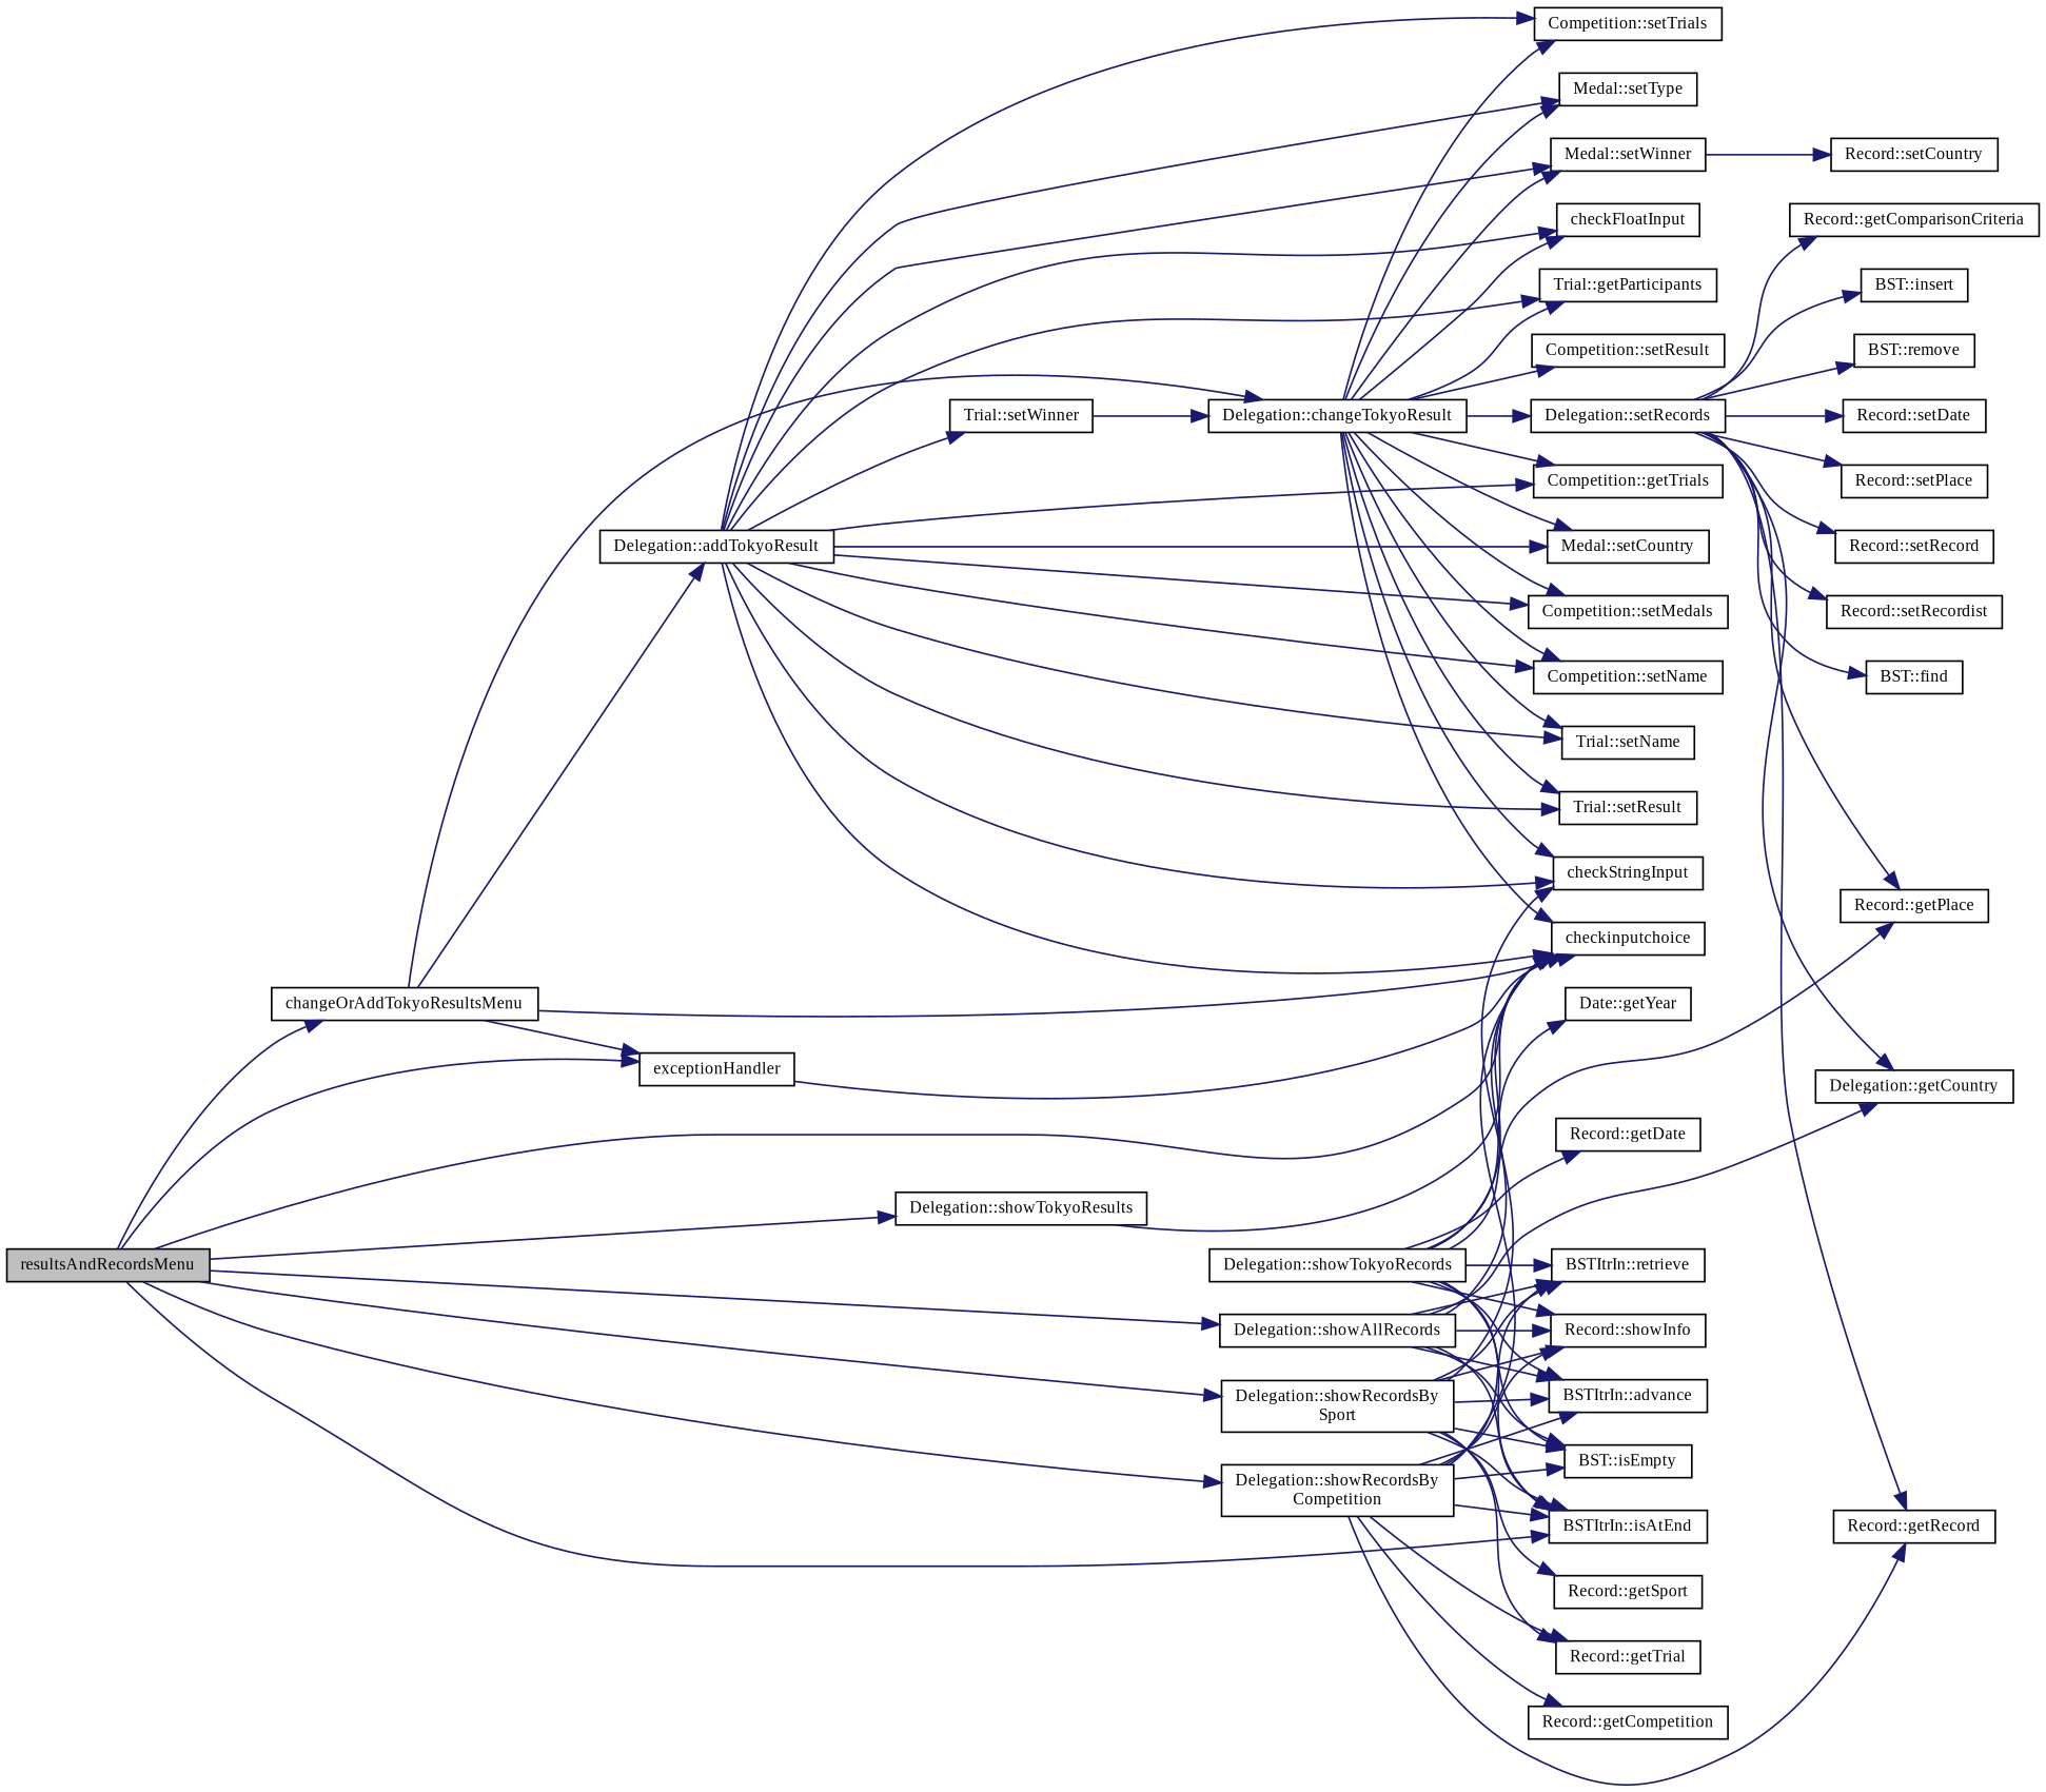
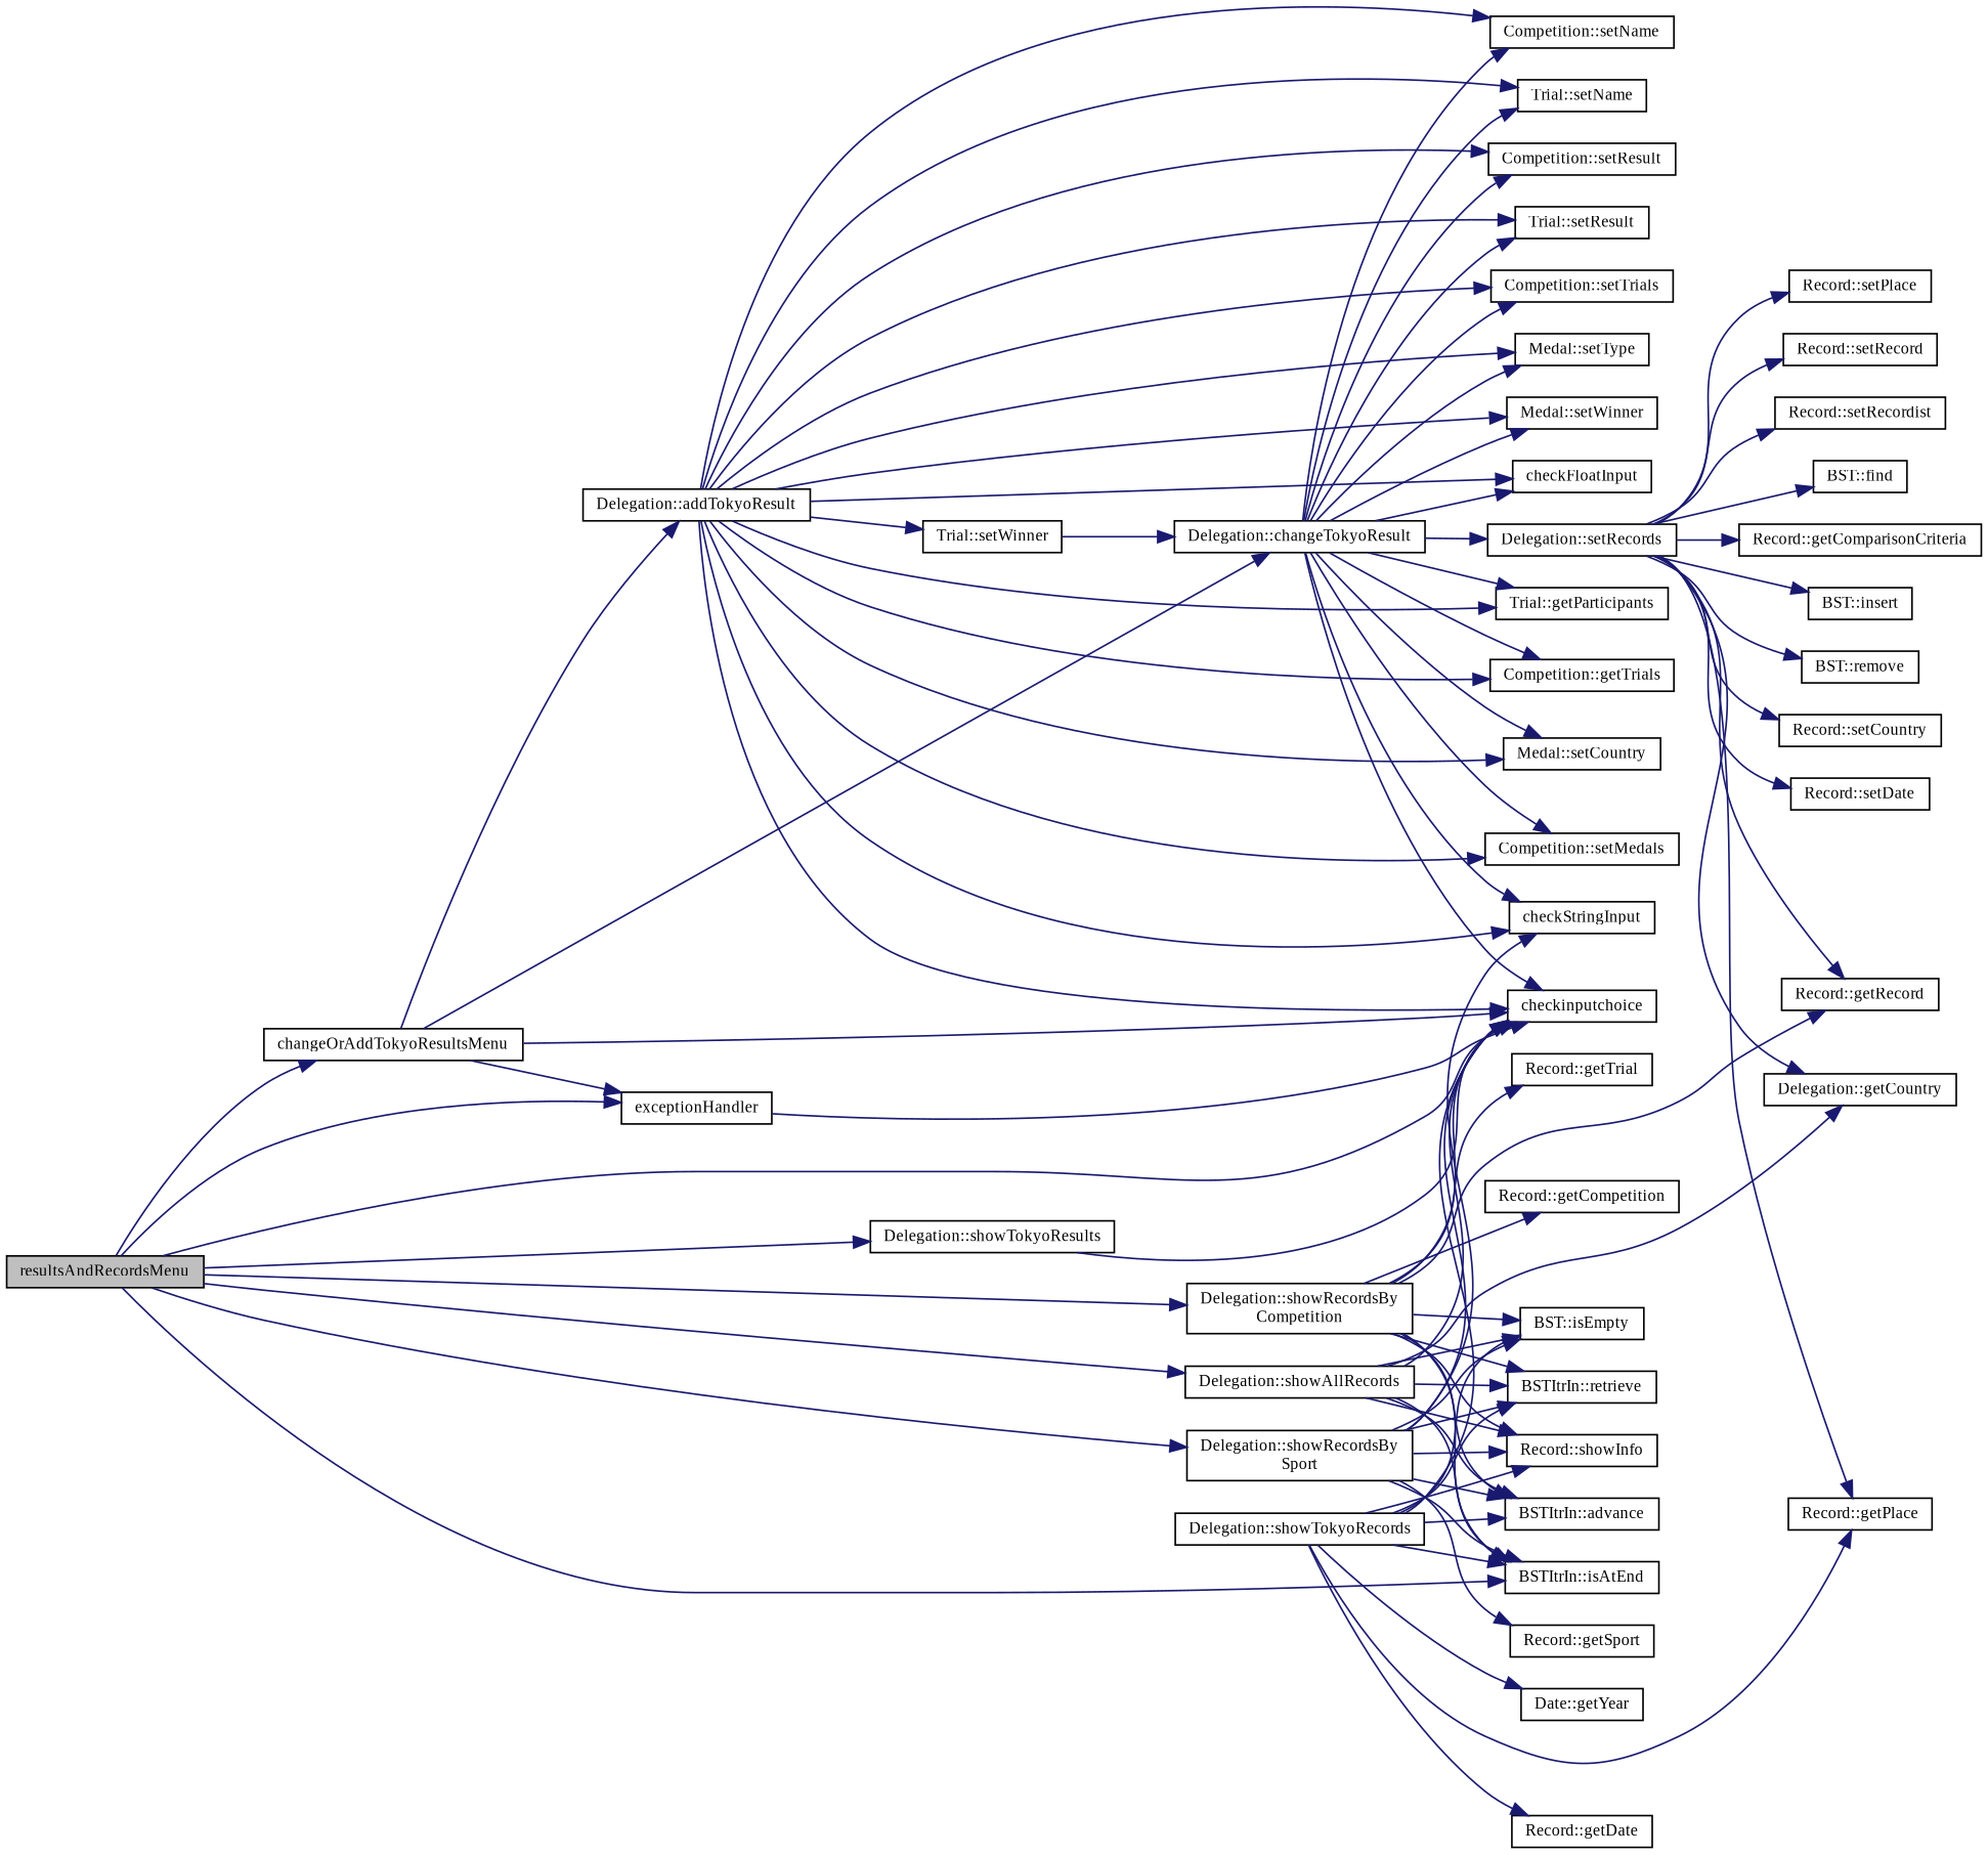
  digraph {
    fontname="Liberation Serif"
    rankdir=LR
    node [color=black fillcolor=white fontname="Liberation Serif" fontsize=10 shape=record style=filled]
    edge [color=midnightblue fontname="Liberation Serif" fontsize=10 labelfontname=Helvetica labelfontsize=10 style=solid]
    n1 [fillcolor=grey75 fontcolor=black height=0.2 label=resultsAndRecordsMenu width=0.4]
    n2 [height=0.2 label=changeOrAddTokyoResultsMenu width=0.4]
    n3 [height=0.2 label=checkinputchoice width=0.4]
    n4 [height=0.2 label=exceptionHandler width=0.4]
    n5 [height=0.2 label="Delegation::showAllRecords" width=0.4]
    n6 [height=0.2 label="Delegation::showRecordsBy\lCompetition" width=0.4]
    n7 [height=0.2 label="Delegation::showRecordsBy\lSport" width=0.4]
    n8 [height=0.2 label="Delegation::showTokyoResults" width=0.4]
    n9 [height=0.2 label="BSTItrIn::isAtEnd" width=0.4]
    n10 [height=0.2 label="Delegation::addTokyoResult" width=0.4]
    n11 [height=0.2 label="Delegation::changeTokyoResult" width=0.4]
    n12 [height=0.2 label="Delegation::getCountry" width=0.4]
    n13 [height=0.2 label="BSTItrIn::advance" width=0.4]
    n14 [height=0.2 label="BST::isEmpty" width=0.4]
    n15 [height=0.2 label="BSTItrIn::retrieve" width=0.4]
    n16 [height=0.2 label="Record::showInfo" width=0.4]
    n17 [height=0.2 label="Record::getRecord" width=0.4]
    n18 [height=0.2 label="Record::getCompetition" width=0.4]
    n19 [height=0.2 label="Record::getTrial" width=0.4]
    n20 [height=0.2 label=checkStringInput width=0.4]
    n21 [height=0.2 label="Record::getSport" width=0.4]
    n22 [height=0.2 label="Delegation::showTokyoRecords" width=0.4]
    n23 [height=0.2 label="Record::getPlace" width=0.4]
    n24 [height=0.2 label="Record::getDate" width=0.4]
    n25 [height=0.2 label="Date::getYear" width=0.4]
    n26 [height=0.2 label=checkFloatInput width=0.4]
    n27 [height=0.2 label="Trial::getParticipants" width=0.4]
    n28 [height=0.2 label="Competition::getTrials" width=0.4]
    n29 [height=0.2 label="Medal::setCountry" width=0.4]
    n30 [height=0.2 label="Competition::setMedals" width=0.4]
    n31 [height=0.2 label="Competition::setName" width=0.4]
    n32 [height=0.2 label="Trial::setName" width=0.4]
    n33 [height=0.2 label="Competition::setResult" width=0.4]
    n34 [height=0.2 label="Trial::setResult" width=0.4]
    n35 [height=0.2 label="Competition::setTrials" width=0.4]
    n36 [height=0.2 label="Medal::setType" width=0.4]
    n37 [height=0.2 label="Medal::setWinner" width=0.4]
    n38 [height=0.2 label="Trial::setWinner" width=0.4]
    n39 [height=0.2 label="Delegation::setRecords" width=0.4]
    n40 [height=0.2 label="BST::find" width=0.4]
    n41 [height=0.2 label="Record::getComparisonCriteria" width=0.4]
    n42 [height=0.2 label="BST::insert" width=0.4]
    n43 [height=0.2 label="BST::remove" width=0.4]
    n44 [height=0.2 label="Record::setCountry" width=0.4]
    n45 [height=0.2 label="Record::setDate" width=0.4]
    n46 [height=0.2 label="Record::setPlace" width=0.4]
    n47 [height=0.2 label="Record::setRecord" width=0.4]
    n48 [height=0.2 label="Record::setRecordist" width=0.4]
    n1 -> n2
    n1 -> n3
    n1 -> n4
    n1 -> n5
    n1 -> n6
    n1 -> n7
    n1 -> n8
    n1 -> n9
    n2 -> n3
    n2 -> n4
    n2 -> n10
    n2 -> n11
    n4 -> n3
    n5 -> n3
    n5 -> n9
    n5 -> n12
    n5 -> n13
    n5 -> n14
    n5 -> n15
    n5 -> n16
    n6 -> n3
    n6 -> n9
    n6 -> n13
    n6 -> n14
    n6 -> n15
    n6 -> n16
    n6 -> n17
    n6 -> n18
    n6 -> n19
-   n7 -> n19
+   n7 -> n3
    n7 -> n9
    n7 -> n13
    n7 -> n14
    n7 -> n15
    n7 -> n16
    n7 -> n20
    n7 -> n21
    n8 -> n3
    n10 -> n3
    n10 -> n20
    n10 -> n26
    n10 -> n27
    n10 -> n28
    n10 -> n29
    n10 -> n30
    n10 -> n31
    n10 -> n32
+   n10 -> n33
    n10 -> n34
    n10 -> n35
    n10 -> n36
    n10 -> n37
    n10 -> n38
    n11 -> n3
    n11 -> n20
    n11 -> n26
    n11 -> n27
    n11 -> n28
    n11 -> n29
    n11 -> n30
    n11 -> n31
    n11 -> n32
    n11 -> n33
    n11 -> n34
    n11 -> n35
    n11 -> n36
    n11 -> n37
    n11 -> n39
    n22 -> n3
    n22 -> n9
    n22 -> n13
    n22 -> n14
    n22 -> n15
    n22 -> n16
    n22 -> n23
    n22 -> n24
    n22 -> n25
    n38 -> n11
    n39 -> n12
    n39 -> n17
    n39 -> n23
    n39 -> n40
    n39 -> n41
    n39 -> n42
    n39 -> n43
-   n37 -> n44
+   n39 -> n44
    n39 -> n45
    n39 -> n46
    n39 -> n47
    n39 -> n48
  }
